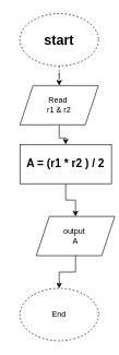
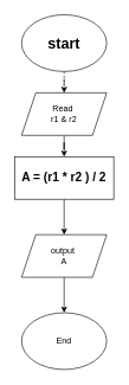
  <mxCell id="0" />
  <mxCell id="1" parent="0" />
  <mxCell id="2" value="" style="edgeStyle=orthogonalEdgeStyle;rounded=0;orthogonalLoop=1;jettySize=auto;html=1;dashed=1;" edge="1" parent="1" source="3" target="7"><mxGeometry relative="1" as="geometry" /></mxCell>
- <mxCell id="3" value="&lt;h2 style=&quot;font-size: 21px;&quot;&gt;start&lt;/h2&gt;" style="ellipse;whiteSpace=wrap;html=1;dashed=1;" vertex="1" parent="1"><mxGeometry x="30" y="20" width="120" height="80" as="geometry" /></mxCell>
+ <mxCell id="3" value="&lt;h2 style=&quot;font-size: 21px;&quot;&gt;start&lt;/h2&gt;" style="ellipse;whiteSpace=wrap;html=1;" vertex="1" parent="1"><mxGeometry x="30" y="20" width="120" height="80" as="geometry" /></mxCell>
  <mxCell id="4" value="" style="edgeStyle=orthogonalEdgeStyle;rounded=0;orthogonalLoop=1;jettySize=auto;html=1;" edge="1" parent="1" source="5" target="9"><mxGeometry relative="1" as="geometry" /></mxCell>
- <mxCell id="5" value="&lt;h3 style=&quot;font-size: 17px;&quot;&gt;A = (r1 * r2 ) / 2&lt;/h3&gt;" style="rounded=0;whiteSpace=wrap;html=1;" vertex="1" parent="1"><mxGeometry x="30" y="220" width="140" height="60" as="geometry" /></mxCell>
+ <mxCell id="5" value="&lt;h3 style=&quot;font-size: 17px;&quot;&gt;A = (r1 * r2 ) / 2&lt;/h3&gt;" style="rounded=0;whiteSpace=wrap;html=1;" vertex="1" parent="1"><mxGeometry x="20" y="220" width="140" height="60" as="geometry" /></mxCell>
  <mxCell id="6" value="" style="edgeStyle=orthogonalEdgeStyle;rounded=0;orthogonalLoop=1;jettySize=auto;html=1;" edge="1" parent="1" source="7" target="5"><mxGeometry relative="1" as="geometry" /></mxCell>
  <mxCell id="7" value="Read&amp;nbsp;&lt;br&gt;r1 &amp;amp; r2" style="shape=parallelogram;perimeter=parallelogramPerimeter;whiteSpace=wrap;html=1;fixedSize=1;" vertex="1" parent="1"><mxGeometry x="30" y="130" width="120" height="60" as="geometry" /></mxCell>
  <mxCell id="8" value="" style="edgeStyle=orthogonalEdgeStyle;rounded=0;orthogonalLoop=1;jettySize=auto;html=1;" edge="1" parent="1" source="9" target="10"><mxGeometry relative="1" as="geometry" /></mxCell>
- <mxCell id="9" value="output&amp;nbsp;&lt;br&gt;A" style="shape=parallelogram;perimeter=parallelogramPerimeter;whiteSpace=wrap;html=1;fixedSize=1;rounded=0;" vertex="1" parent="1"><mxGeometry x="55" y="330" width="120" height="60" as="geometry" /></mxCell>
- <mxCell id="10" value="End" style="ellipse;whiteSpace=wrap;html=1;dashed=1;" vertex="1" parent="1"><mxGeometry x="30" y="440" width="120" height="80" as="geometry" /></mxCell>
+ <mxCell id="9" value="output&amp;nbsp;&lt;br&gt;A" style="shape=parallelogram;perimeter=parallelogramPerimeter;whiteSpace=wrap;html=1;fixedSize=1;rounded=0;" vertex="1" parent="1"><mxGeometry x="30" y="330" width="120" height="60" as="geometry" /></mxCell>
+ <mxCell id="10" value="End" style="ellipse;whiteSpace=wrap;html=1;" vertex="1" parent="1"><mxGeometry x="30" y="440" width="120" height="80" as="geometry" /></mxCell>
